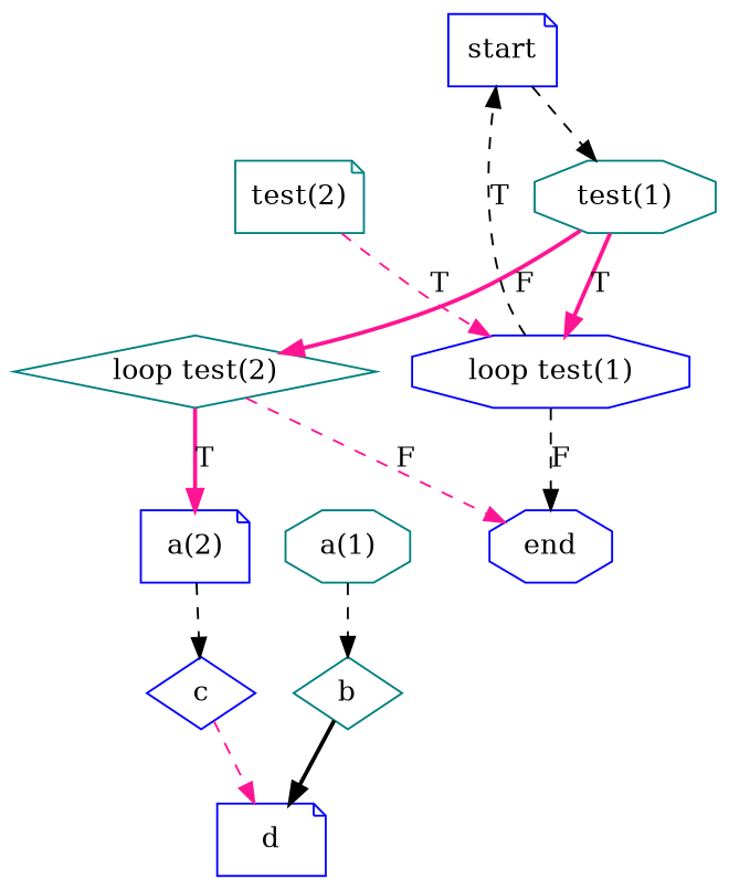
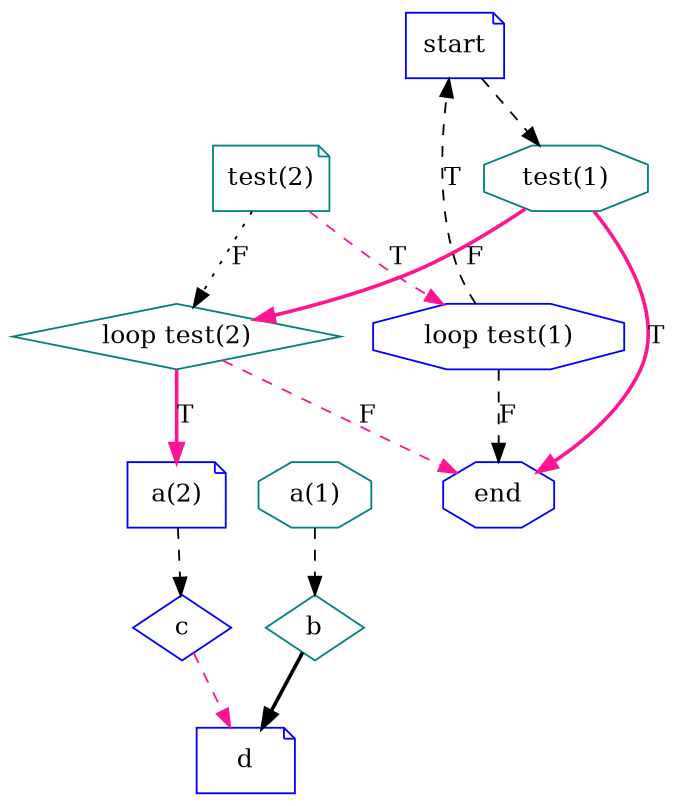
  digraph {
    node [color=blue shape=note]
    edge [color=black style=dashed]
    n1 [label=start]
    n2 [color=teal label="test(1)" shape=octagon]
    n3 [label="loop test(1)" shape=octagon]
    n4 [color=teal label="loop test(2)" shape=diamond]
    n5 [label=end shape=octagon]
    n6 [color=teal label="a(1)" shape=octagon]
    n7 [color=teal label=b shape=diamond]
    n8 [label="a(2)"]
    n9 [label=c shape=diamond]
    n10 [label=d]
    n11 [color=teal label="test(2)"]
    n1 -> n2
-   n2 -> n3 [color=deeppink label=T style=bold]
+   n2 -> n5 [color=deeppink label=T style=bold]
    n2 -> n4 [color=deeppink label=F style=bold]
    n3 -> n1 [label=T]
    n3 -> n5 [label=F]
    n4 -> n5 [color=deeppink label=F]
    n4 -> n8 [color=deeppink label=T style=bold]
    n6 -> n7
    n7 -> n10 [style=bold]
    n8 -> n9
    n9 -> n10 [color=deeppink]
    n11 -> n3 [color=deeppink label=T]
+   n11 -> n4 [label=F style=dotted]
  }
